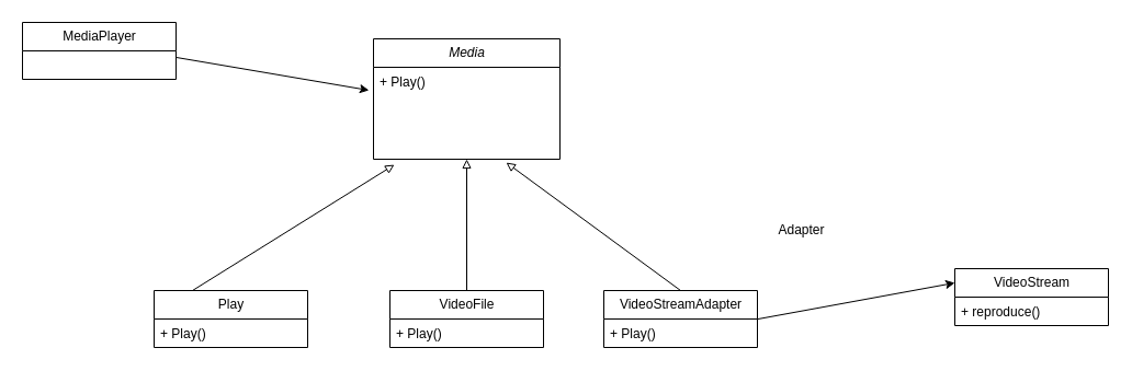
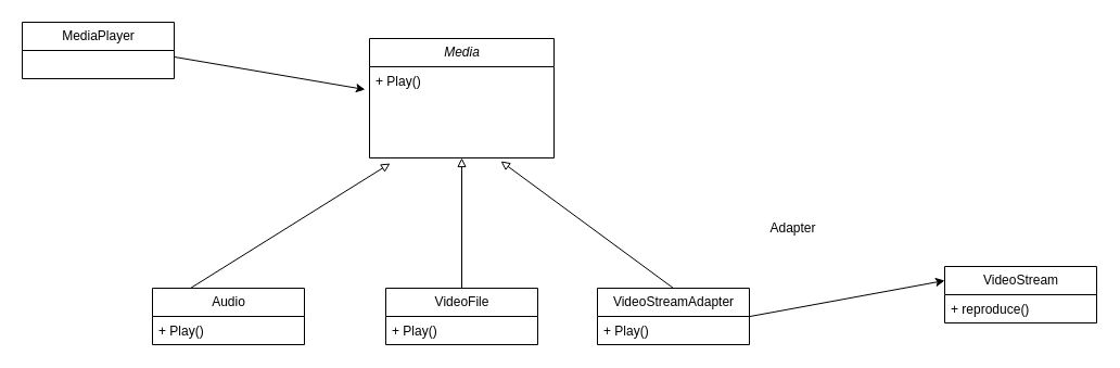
  <mxCell id="0" />
  <mxCell id="1" parent="0" />
  <mxCell id="2" value="MediaPlayer" style="swimlane;fontStyle=0;childLayout=stackLayout;horizontal=1;startSize=26;fillColor=none;horizontalStack=0;resizeParent=1;resizeParentMax=0;resizeLast=0;collapsible=1;marginBottom=0;html=1;" parent="1" vertex="1"><mxGeometry x="20" y="20" width="140" height="52" as="geometry" /></mxCell>
  <mxCell id="3" value="Media" style="swimlane;fontStyle=2;childLayout=stackLayout;horizontal=1;startSize=26;fillColor=none;horizontalStack=0;resizeParent=1;resizeParentMax=0;resizeLast=0;collapsible=1;marginBottom=0;html=1;swimlaneLine=1;" parent="1" vertex="1"><mxGeometry x="340" y="35" width="170" height="110" as="geometry" /></mxCell>
  <mxCell id="4" value="+ Play()" style="text;strokeColor=none;fillColor=none;align=left;verticalAlign=top;spacingLeft=4;spacingRight=4;overflow=hidden;rotatable=0;points=[[0,0.5],[1,0.5]];portConstraint=eastwest;whiteSpace=wrap;html=1;fontStyle=0" parent="3" vertex="1"><mxGeometry y="26" width="170" height="84" as="geometry" /></mxCell>
- <mxCell id="5" value="Play" style="swimlane;fontStyle=0;childLayout=stackLayout;horizontal=1;startSize=26;fillColor=none;horizontalStack=0;resizeParent=1;resizeParentMax=0;resizeLast=0;collapsible=1;marginBottom=0;html=1;" parent="1" vertex="1"><mxGeometry x="140" y="265" width="140" height="52" as="geometry" /></mxCell>
+ <mxCell id="5" value="Audio" style="swimlane;fontStyle=0;childLayout=stackLayout;horizontal=1;startSize=26;fillColor=none;horizontalStack=0;resizeParent=1;resizeParentMax=0;resizeLast=0;collapsible=1;marginBottom=0;html=1;" parent="1" vertex="1"><mxGeometry x="140" y="265" width="140" height="52" as="geometry" /></mxCell>
  <mxCell id="6" value="+ Play()" style="text;strokeColor=none;fillColor=none;align=left;verticalAlign=top;spacingLeft=4;spacingRight=4;overflow=hidden;rotatable=0;points=[[0,0.5],[1,0.5]];portConstraint=eastwest;whiteSpace=wrap;html=1;fontStyle=0" parent="5" vertex="1"><mxGeometry y="26" width="140" height="26" as="geometry" /></mxCell>
  <mxCell id="7" value="VideoFile" style="swimlane;fontStyle=0;childLayout=stackLayout;horizontal=1;startSize=26;fillColor=none;horizontalStack=0;resizeParent=1;resizeParentMax=0;resizeLast=0;collapsible=1;marginBottom=0;html=1;" parent="1" vertex="1"><mxGeometry x="355" y="265" width="140" height="52" as="geometry" /></mxCell>
  <mxCell id="8" value="+ Play()" style="text;strokeColor=none;fillColor=none;align=left;verticalAlign=top;spacingLeft=4;spacingRight=4;overflow=hidden;rotatable=0;points=[[0,0.5],[1,0.5]];portConstraint=eastwest;whiteSpace=wrap;html=1;fontStyle=0" parent="7" vertex="1"><mxGeometry y="26" width="140" height="26" as="geometry" /></mxCell>
  <mxCell id="9" value="VideoStreamAdapter" style="swimlane;fontStyle=0;childLayout=stackLayout;horizontal=1;startSize=26;fillColor=none;horizontalStack=0;resizeParent=1;resizeParentMax=0;resizeLast=0;collapsible=1;marginBottom=0;html=1;" parent="1" vertex="1"><mxGeometry x="550" y="265" width="140" height="52" as="geometry" /></mxCell>
  <mxCell id="10" value="+ Play()" style="text;strokeColor=none;fillColor=none;align=left;verticalAlign=top;spacingLeft=4;spacingRight=4;overflow=hidden;rotatable=0;points=[[0,0.5],[1,0.5]];portConstraint=eastwest;whiteSpace=wrap;html=1;fontStyle=0" parent="9" vertex="1"><mxGeometry y="26" width="140" height="26" as="geometry" /></mxCell>
  <mxCell id="11" value="VideoStream" style="swimlane;fontStyle=0;childLayout=stackLayout;horizontal=1;startSize=26;fillColor=none;horizontalStack=0;resizeParent=1;resizeParentMax=0;resizeLast=0;collapsible=1;marginBottom=0;html=1;" parent="1" vertex="1"><mxGeometry x="870" y="245" width="140" height="52" as="geometry" /></mxCell>
  <mxCell id="12" value="+ reproduce()" style="text;strokeColor=none;fillColor=none;align=left;verticalAlign=top;spacingLeft=4;spacingRight=4;overflow=hidden;rotatable=0;points=[[0,0.5],[1,0.5]];portConstraint=eastwest;whiteSpace=wrap;html=1;" parent="11" vertex="1"><mxGeometry y="26" width="140" height="26" as="geometry" /></mxCell>
  <mxCell id="13" value="" style="endArrow=classic;html=1;rounded=0;entryX=0;entryY=0.25;entryDx=0;entryDy=0;endFill=1;" parent="1" source="10" edge="1" target="11"><mxGeometry width="50" height="50" relative="1" as="geometry"><mxPoint x="810" y="317" as="sourcePoint" /><mxPoint x="849.02" y="274.998" as="targetPoint" /></mxGeometry></mxCell>
  <mxCell id="14" value="Adapter" style="text;html=1;align=center;verticalAlign=middle;resizable=0;points=[];autosize=1;strokeColor=none;fillColor=none;" parent="1" vertex="1"><mxGeometry x="695" y="195" width="70" height="30" as="geometry" /></mxCell>
  <mxCell id="15" value="" style="endArrow=classic;html=1;rounded=0;entryX=-0.024;entryY=0.25;entryDx=0;entryDy=0;entryPerimeter=0;" parent="1" target="4" edge="1"><mxGeometry width="50" height="50" relative="1" as="geometry"><mxPoint x="160" y="51.955" as="sourcePoint" /><mxPoint x="720" y="125" as="targetPoint" /></mxGeometry></mxCell>
  <mxCell id="16" value="" style="endArrow=block;html=1;rounded=0;entryX=0.112;entryY=1.06;entryDx=0;entryDy=0;entryPerimeter=0;exitX=0.25;exitY=0;exitDx=0;exitDy=0;endFill=0;" parent="1" source="5" target="4" edge="1"><mxGeometry width="50" height="50" relative="1" as="geometry"><mxPoint x="170" y="62" as="sourcePoint" /><mxPoint x="346" y="92" as="targetPoint" /></mxGeometry></mxCell>
  <mxCell id="17" value="" style="endArrow=block;html=1;rounded=0;exitX=0.5;exitY=0;exitDx=0;exitDy=0;endFill=0;" parent="1" source="7" target="4" edge="1"><mxGeometry width="50" height="50" relative="1" as="geometry"><mxPoint x="185" y="275" as="sourcePoint" /><mxPoint x="369" y="160" as="targetPoint" /></mxGeometry></mxCell>
  <mxCell id="18" value="" style="endArrow=block;html=1;rounded=0;exitX=0.5;exitY=0;exitDx=0;exitDy=0;endFill=0;entryX=0.712;entryY=1.036;entryDx=0;entryDy=0;entryPerimeter=0;" parent="1" source="9" target="4" edge="1"><mxGeometry width="50" height="50" relative="1" as="geometry"><mxPoint x="435" y="275" as="sourcePoint" /><mxPoint x="435" y="155" as="targetPoint" /></mxGeometry></mxCell>
